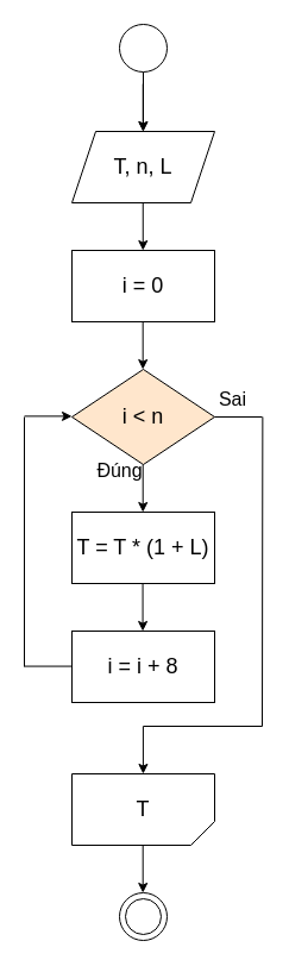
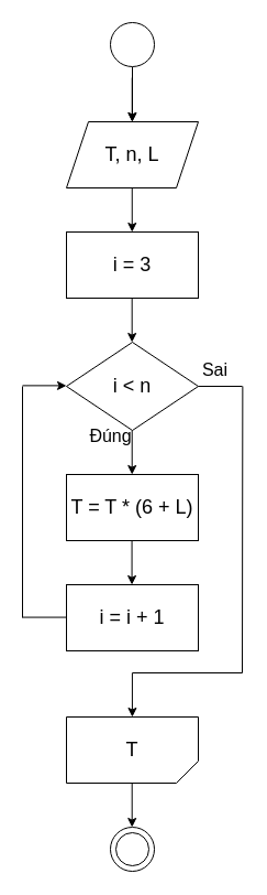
  <mxCell id="0" />
  <mxCell id="1" parent="0" />
  <mxCell id="2" value="" style="edgeStyle=orthogonalEdgeStyle;rounded=0;orthogonalLoop=1;jettySize=auto;html=1;" parent="1" source="3" target="4" edge="1"><mxGeometry relative="1" as="geometry" /></mxCell>
  <mxCell id="3" value="" style="ellipse;whiteSpace=wrap;html=1;aspect=fixed;" parent="1" vertex="1"><mxGeometry x="100" y="20" width="40" height="40" as="geometry" /></mxCell>
  <mxCell id="4" value="&lt;font style=&quot;font-size: 18px;&quot;&gt;T, n, L&lt;/font&gt;" style="shape=parallelogram;perimeter=parallelogramPerimeter;whiteSpace=wrap;html=1;fixedSize=1;" parent="1" vertex="1"><mxGeometry x="60" y="110" width="120" height="60" as="geometry" /></mxCell>
  <mxCell id="5" value="" style="endArrow=classic;html=1;rounded=0;" parent="1" edge="1"><mxGeometry width="50" height="50" relative="1" as="geometry"><mxPoint x="119.76" y="70" as="sourcePoint" /><mxPoint x="119.76" y="110" as="targetPoint" /></mxGeometry></mxCell>
- <mxCell id="6" value="&lt;span style=&quot;font-size: 18px;&quot;&gt;i &amp;lt; n&lt;/span&gt;" style="rhombus;whiteSpace=wrap;html=1;fillColor=#ffe6cc;" parent="1" vertex="1"><mxGeometry x="60" y="310" width="120" height="80" as="geometry" /></mxCell>
+ <mxCell id="6" value="&lt;span style=&quot;font-size: 18px;&quot;&gt;i &amp;lt; n&lt;/span&gt;" style="rhombus;whiteSpace=wrap;html=1;" parent="1" vertex="1"><mxGeometry x="60" y="310" width="120" height="80" as="geometry" /></mxCell>
  <mxCell id="7" value="" style="endArrow=classic;html=1;rounded=0;" parent="1" edge="1"><mxGeometry width="50" height="50" relative="1" as="geometry"><mxPoint x="119.71" y="390" as="sourcePoint" /><mxPoint x="119.71" y="430" as="targetPoint" /></mxGeometry></mxCell>
  <mxCell id="8" value="&lt;font size=&quot;3&quot;&gt;Sai&lt;/font&gt;" style="text;html=1;align=center;verticalAlign=middle;resizable=0;points=[];autosize=1;strokeColor=none;fillColor=none;" parent="1" vertex="1"><mxGeometry x="170" y="320" width="50" height="30" as="geometry" /></mxCell>
  <mxCell id="9" value="&lt;font size=&quot;3&quot;&gt;Đúng&lt;br&gt;&lt;/font&gt;" style="text;html=1;align=center;verticalAlign=middle;resizable=0;points=[];autosize=1;strokeColor=none;fillColor=none;" parent="1" vertex="1"><mxGeometry x="70" y="380" width="60" height="30" as="geometry" /></mxCell>
  <mxCell id="10" value="" style="ellipse;whiteSpace=wrap;html=1;aspect=fixed;" parent="1" vertex="1"><mxGeometry x="100" y="750" width="40" height="40" as="geometry" /></mxCell>
  <mxCell id="11" value="" style="ellipse;whiteSpace=wrap;html=1;aspect=fixed;" parent="1" vertex="1"><mxGeometry x="105" y="755" width="30" height="30" as="geometry" /></mxCell>
  <mxCell id="12" value="&lt;font style=&quot;font-size: 18px;&quot;&gt;T&lt;br&gt;&lt;/font&gt;" style="shape=card;whiteSpace=wrap;html=1;flipH=1;flipV=1;size=20;" parent="1" vertex="1"><mxGeometry x="60" y="650" width="120" height="60" as="geometry" /></mxCell>
  <mxCell id="13" value="" style="endArrow=none;html=1;rounded=0;" parent="1" edge="1"><mxGeometry width="50" height="50" relative="1" as="geometry"><mxPoint x="20" y="559.57" as="sourcePoint" /><mxPoint x="60" y="559.57" as="targetPoint" /></mxGeometry></mxCell>
  <mxCell id="14" value="" style="endArrow=none;html=1;rounded=0;" parent="1" edge="1"><mxGeometry width="50" height="50" relative="1" as="geometry"><mxPoint x="20" y="350" as="sourcePoint" /><mxPoint x="20" y="560" as="targetPoint" /></mxGeometry></mxCell>
- <mxCell id="15" value="&lt;font style=&quot;font-size: 18px;&quot;&gt;i = 0&lt;/font&gt;" style="rounded=0;whiteSpace=wrap;html=1;" parent="1" vertex="1"><mxGeometry x="60" y="210" width="120" height="60" as="geometry" /></mxCell>
+ <mxCell id="15" value="&lt;font style=&quot;font-size: 18px;&quot;&gt;i = 3&lt;/font&gt;" style="rounded=0;whiteSpace=wrap;html=1;" parent="1" vertex="1"><mxGeometry x="60" y="210" width="120" height="60" as="geometry" /></mxCell>
  <mxCell id="16" value="" style="endArrow=classic;html=1;rounded=0;" parent="1" edge="1"><mxGeometry width="50" height="50" relative="1" as="geometry"><mxPoint x="119.76" y="170" as="sourcePoint" /><mxPoint x="119.76" y="210" as="targetPoint" /></mxGeometry></mxCell>
  <mxCell id="17" value="" style="endArrow=classic;html=1;rounded=0;" parent="1" edge="1"><mxGeometry width="50" height="50" relative="1" as="geometry"><mxPoint x="119.68" y="270" as="sourcePoint" /><mxPoint x="119.68" y="310" as="targetPoint" /></mxGeometry></mxCell>
- <mxCell id="18" value="&lt;font style=&quot;font-size: 18px;&quot;&gt;T = T * (1 + L)&lt;/font&gt;" style="rounded=0;whiteSpace=wrap;html=1;" parent="1" vertex="1"><mxGeometry x="60" y="430" width="120" height="60" as="geometry" /></mxCell>
+ <mxCell id="18" value="&lt;font style=&quot;font-size: 18px;&quot;&gt;T = T * (6 + L)&lt;/font&gt;" style="rounded=0;whiteSpace=wrap;html=1;" parent="1" vertex="1"><mxGeometry x="60" y="430" width="120" height="60" as="geometry" /></mxCell>
  <mxCell id="19" value="" style="endArrow=classic;html=1;rounded=0;" parent="1" edge="1"><mxGeometry width="50" height="50" relative="1" as="geometry"><mxPoint x="20" y="349.38" as="sourcePoint" /><mxPoint x="60" y="349.38" as="targetPoint" /></mxGeometry></mxCell>
  <mxCell id="20" value="" style="endArrow=none;html=1;rounded=0;" parent="1" edge="1"><mxGeometry width="50" height="50" relative="1" as="geometry"><mxPoint x="220" y="610" as="sourcePoint" /><mxPoint x="220.37" y="350" as="targetPoint" /></mxGeometry></mxCell>
  <mxCell id="21" value="" style="endArrow=none;html=1;rounded=0;" parent="1" edge="1"><mxGeometry width="50" height="50" relative="1" as="geometry"><mxPoint x="120" y="610" as="sourcePoint" /><mxPoint x="220" y="610" as="targetPoint" /></mxGeometry></mxCell>
  <mxCell id="22" value="" style="endArrow=classic;html=1;rounded=0;" parent="1" edge="1"><mxGeometry width="50" height="50" relative="1" as="geometry"><mxPoint x="119.92" y="610" as="sourcePoint" /><mxPoint x="119.92" y="650" as="targetPoint" /></mxGeometry></mxCell>
  <mxCell id="23" value="" style="endArrow=classic;html=1;rounded=0;" parent="1" edge="1"><mxGeometry width="50" height="50" relative="1" as="geometry"><mxPoint x="119.7" y="710" as="sourcePoint" /><mxPoint x="119.7" y="750" as="targetPoint" /></mxGeometry></mxCell>
  <mxCell id="24" value="" style="endArrow=classic;html=1;rounded=0;" parent="1" edge="1"><mxGeometry width="50" height="50" relative="1" as="geometry"><mxPoint x="119.57" y="490" as="sourcePoint" /><mxPoint x="119.57" y="530" as="targetPoint" /></mxGeometry></mxCell>
- <mxCell id="25" value="&lt;font style=&quot;font-size: 18px;&quot;&gt;i = i + 8&lt;/font&gt;" style="rounded=0;whiteSpace=wrap;html=1;" parent="1" vertex="1"><mxGeometry x="60" y="530" width="120" height="60" as="geometry" /></mxCell>
+ <mxCell id="25" value="&lt;font style=&quot;font-size: 18px;&quot;&gt;i = i + 1&lt;/font&gt;" style="rounded=0;whiteSpace=wrap;html=1;" parent="1" vertex="1"><mxGeometry x="60" y="530" width="120" height="60" as="geometry" /></mxCell>
  <mxCell id="26" value="" style="endArrow=none;html=1;rounded=0;exitX=1;exitY=0.5;exitDx=0;exitDy=0;" parent="1" source="6" edge="1"><mxGeometry width="50" height="50" relative="1" as="geometry"><mxPoint x="200" y="350" as="sourcePoint" /><mxPoint x="220" y="350" as="targetPoint" /></mxGeometry></mxCell>
